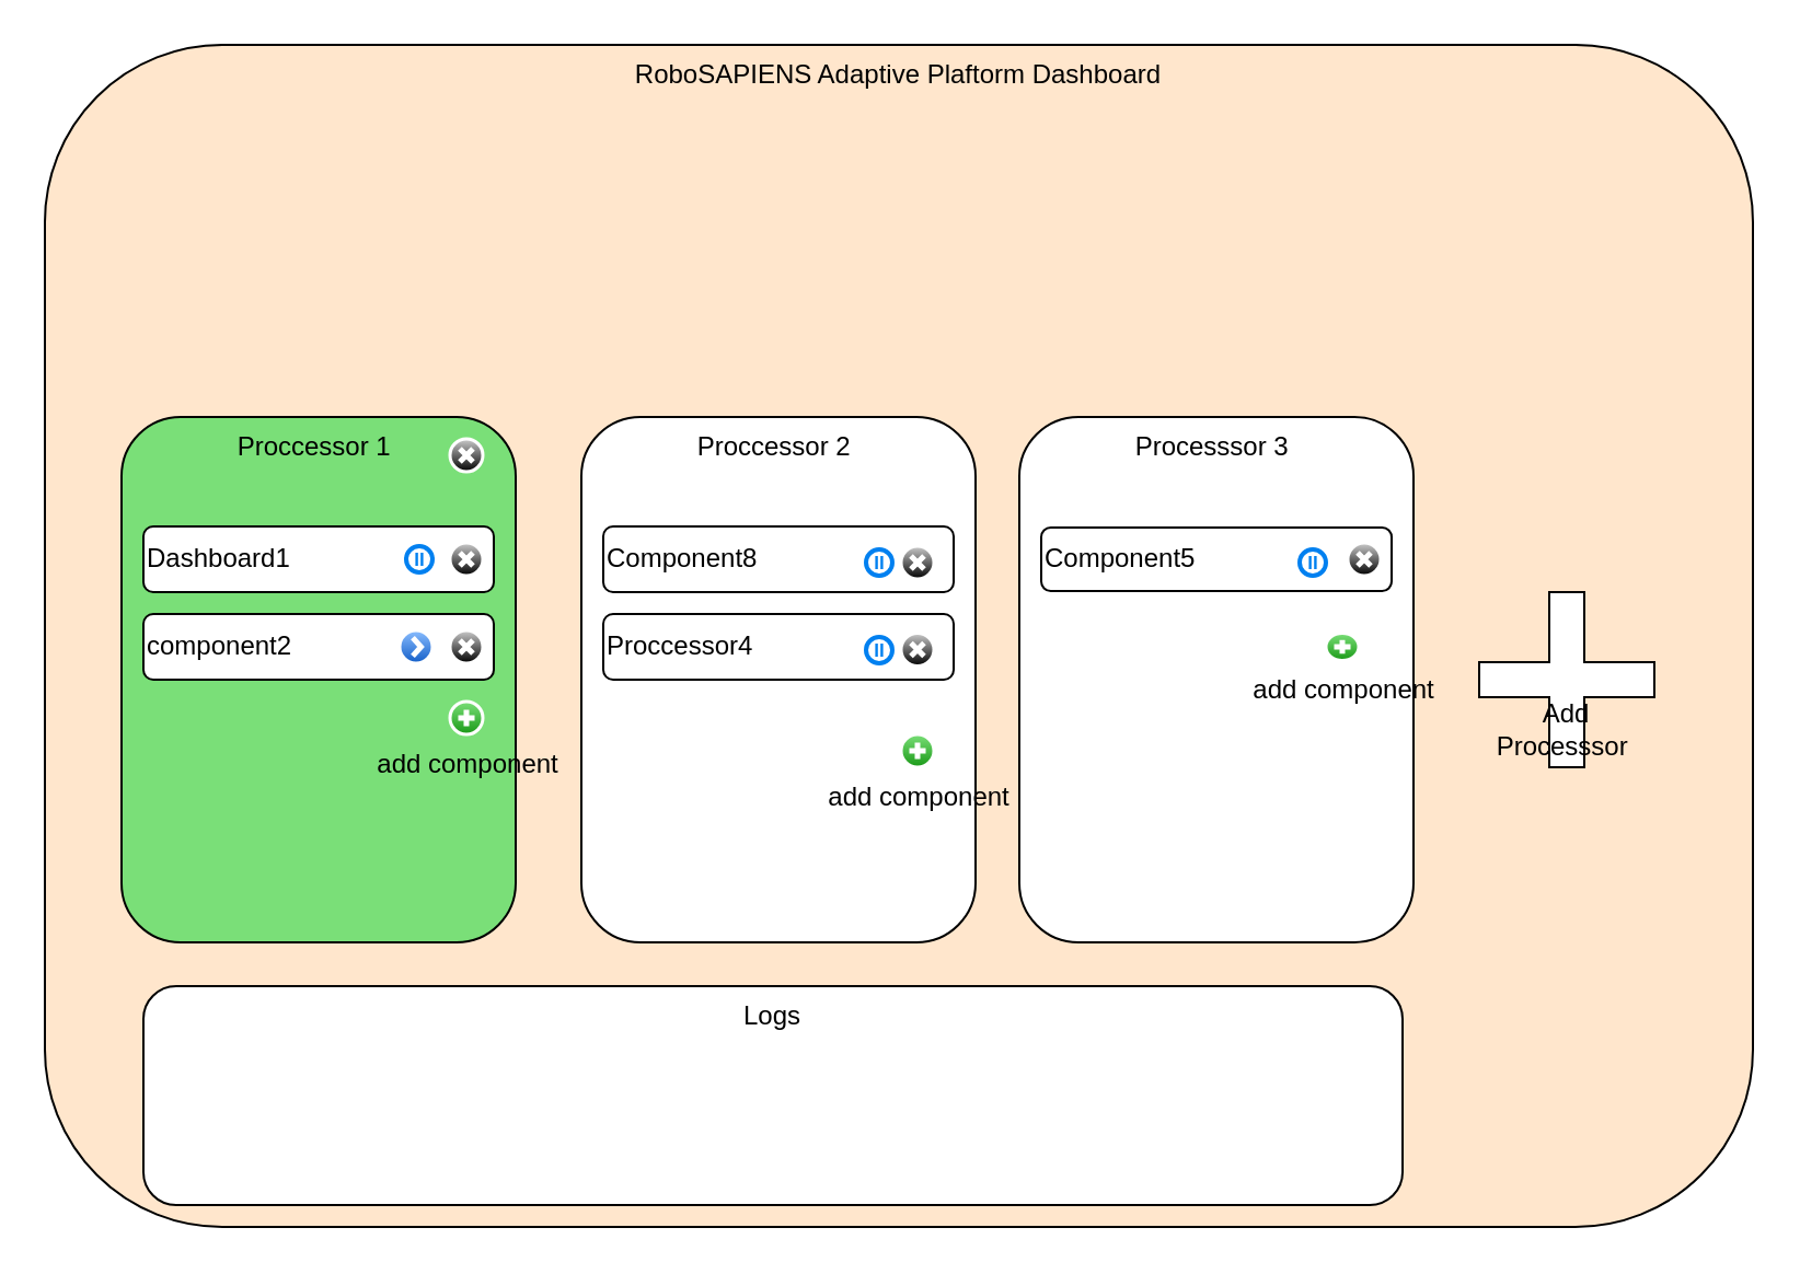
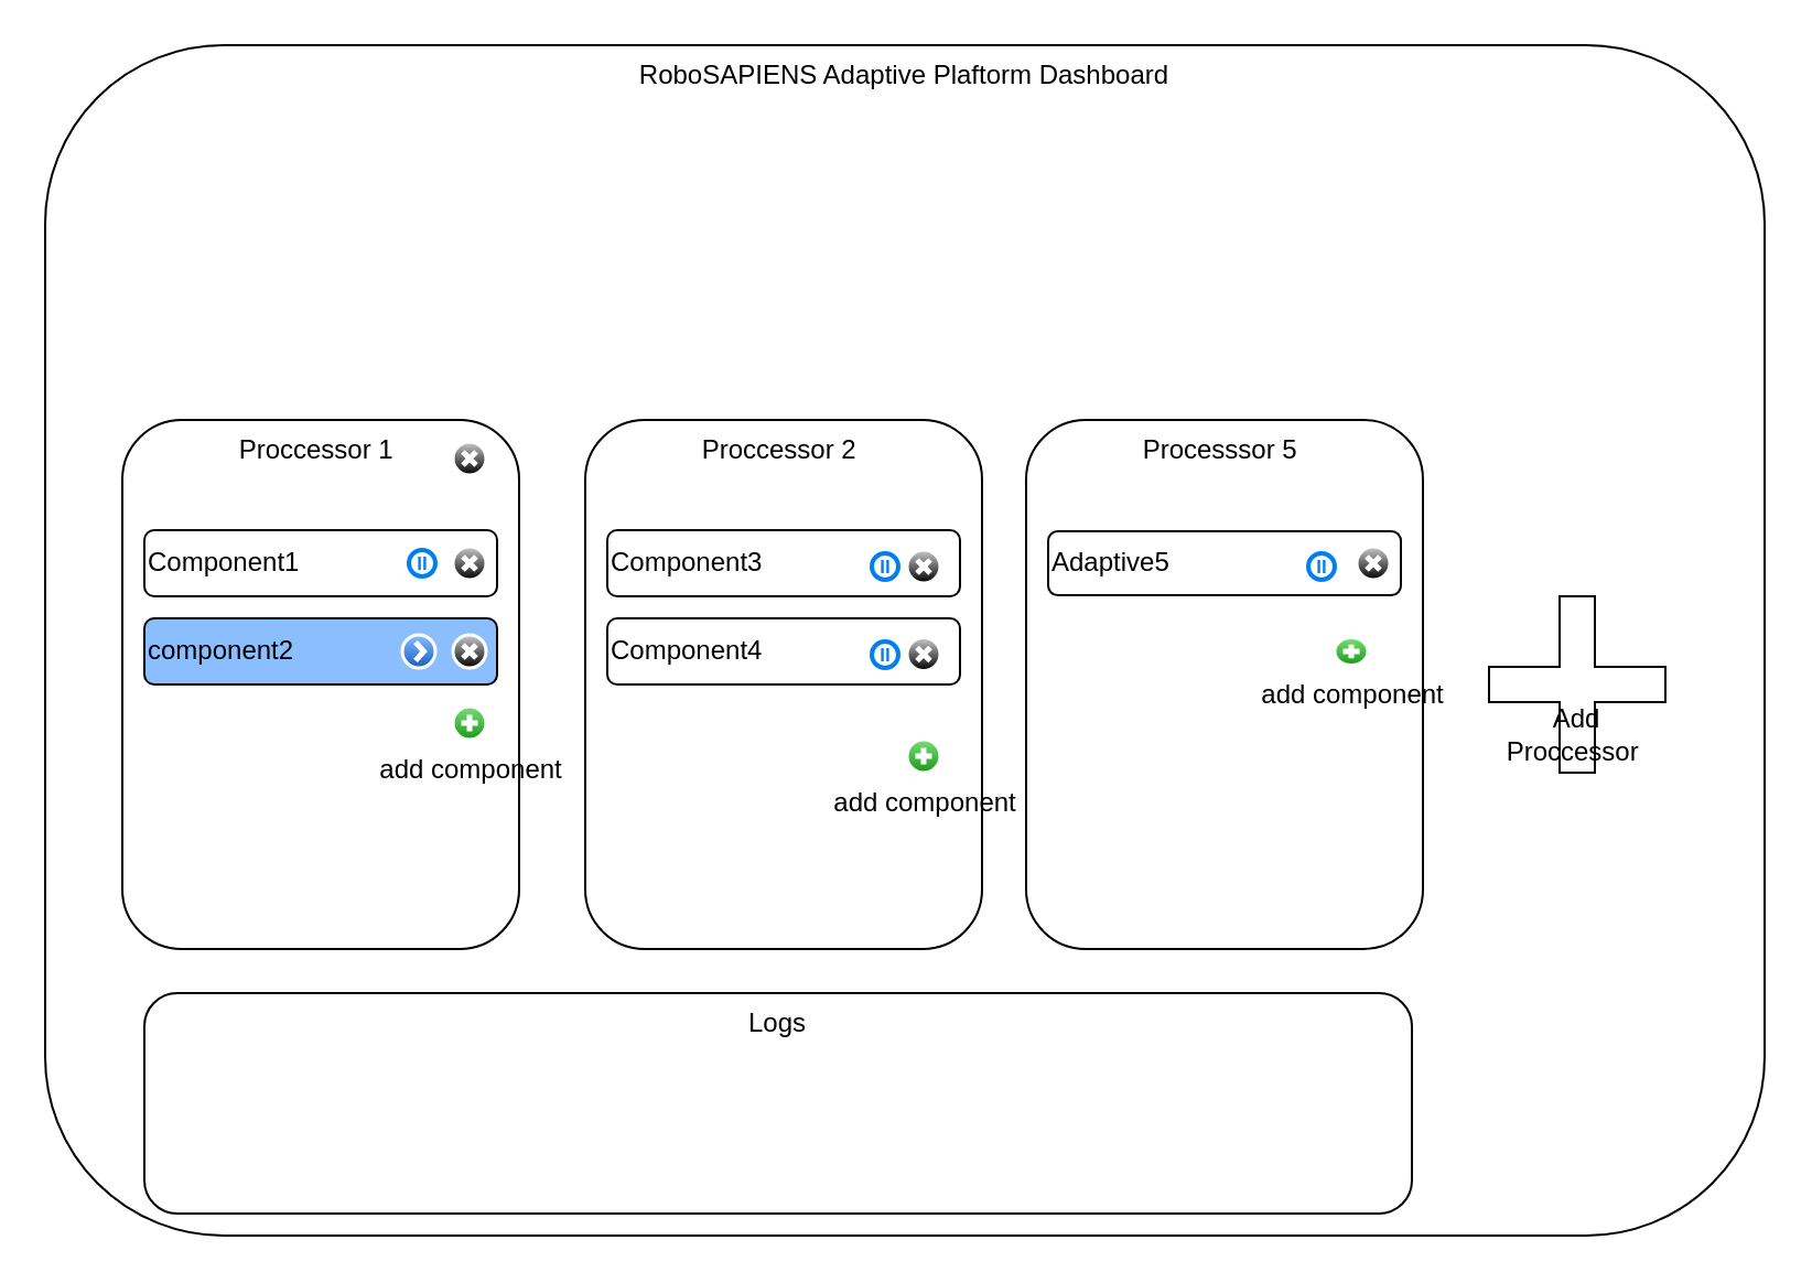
  <mxCell id="0" />
  <mxCell id="1" parent="0" />
- <mxCell id="2" value="RoboSAPIENS Adaptive Plaftorm Dashboard" style="rounded=1;whiteSpace=wrap;html=1;verticalAlign=top;fillColor=#ffe6cc;" vertex="1" parent="1"><mxGeometry x="20" y="20" width="780" height="540" as="geometry" /></mxCell>
- <mxCell id="3" value="Proccessor 1&amp;nbsp;" style="rounded=1;whiteSpace=wrap;html=1;verticalAlign=top;fillColor=#7adf78;" vertex="1" parent="1"><mxGeometry x="55" y="190" width="180" height="240" as="geometry" /></mxCell>
+ <mxCell id="2" value="RoboSAPIENS Adaptive Plaftorm Dashboard" style="rounded=1;whiteSpace=wrap;html=1;verticalAlign=top;" vertex="1" parent="1"><mxGeometry x="20" y="20" width="780" height="540" as="geometry" /></mxCell>
+ <mxCell id="3" value="Proccessor 1&amp;nbsp;" style="rounded=1;whiteSpace=wrap;html=1;verticalAlign=top;" vertex="1" parent="1"><mxGeometry x="55" y="190" width="180" height="240" as="geometry" /></mxCell>
  <mxCell id="4" value="Proccessor 2&amp;nbsp;" style="rounded=1;whiteSpace=wrap;html=1;verticalAlign=top;" vertex="1" parent="1"><mxGeometry x="265" y="190" width="180" height="240" as="geometry" /></mxCell>
- <mxCell id="5" value="Processsor 3&amp;nbsp;" style="rounded=1;whiteSpace=wrap;html=1;verticalAlign=top;" vertex="1" parent="1"><mxGeometry x="465" y="190" width="180" height="240" as="geometry" /></mxCell>
- <mxCell id="6" value="Add Processsor&amp;nbsp;" style="shape=cross;whiteSpace=wrap;html=1;verticalAlign=bottom;" vertex="1" parent="1"><mxGeometry x="675" y="270" width="80" height="80" as="geometry" /></mxCell>
+ <mxCell id="5" value="Processsor 5&amp;nbsp;" style="rounded=1;whiteSpace=wrap;html=1;verticalAlign=top;" vertex="1" parent="1"><mxGeometry x="465" y="190" width="180" height="240" as="geometry" /></mxCell>
+ <mxCell id="6" value="Add Proccessor&amp;nbsp;" style="shape=cross;whiteSpace=wrap;html=1;verticalAlign=bottom;" vertex="1" parent="1"><mxGeometry x="675" y="270" width="80" height="80" as="geometry" /></mxCell>
  <mxCell id="7" value="Logs" style="rounded=1;whiteSpace=wrap;html=1;verticalAlign=top;" vertex="1" parent="1"><mxGeometry x="65" y="450" width="575" height="100" as="geometry" /></mxCell>
- <mxCell id="8" value="Dashboard1&amp;nbsp;" style="rounded=1;whiteSpace=wrap;html=1;align=left;" vertex="1" parent="1"><mxGeometry x="65" y="240" width="160" height="30" as="geometry" /></mxCell>
+ <mxCell id="8" value="Component1&amp;nbsp;" style="rounded=1;whiteSpace=wrap;html=1;align=left;" vertex="1" parent="1"><mxGeometry x="65" y="240" width="160" height="30" as="geometry" /></mxCell>
  <mxCell id="9" value="" style="html=1;verticalLabelPosition=bottom;labelBackgroundColor=#ffffff;verticalAlign=top;shadow=0;dashed=0;strokeWidth=2;shape=mxgraph.ios7.misc.pause;strokeColor=#0080f0;sketch=0;" vertex="1" parent="1"><mxGeometry x="185" y="249" width="12" height="12" as="geometry" /></mxCell>
  <mxCell id="10" value="" style="verticalLabelPosition=bottom;verticalAlign=top;html=1;shadow=0;dashed=0;strokeWidth=1;shape=mxgraph.ios.iDeleteApp;fillColor=#cccccc;fillColor2=#000000;strokeColor=#ffffff;sketch=0;" vertex="1" parent="1"><mxGeometry x="205" y="200" width="15" height="15" as="geometry" /></mxCell>
  <mxCell id="11" value="" style="verticalLabelPosition=bottom;verticalAlign=top;html=1;shadow=0;dashed=0;strokeWidth=1;shape=mxgraph.ios.iDeleteApp;fillColor=#cccccc;fillColor2=#000000;strokeColor=#ffffff;sketch=0;" vertex="1" parent="1"><mxGeometry x="205" y="247.5" width="15" height="15" as="geometry" /></mxCell>
- <mxCell id="12" value="component2&amp;nbsp;" style="rounded=1;whiteSpace=wrap;html=1;align=left;" vertex="1" parent="1"><mxGeometry x="65" y="280" width="160" height="30" as="geometry" /></mxCell>
+ <mxCell id="12" value="component2&amp;nbsp;" style="rounded=1;whiteSpace=wrap;html=1;align=left;fillColor=#8bbeff;" vertex="1" parent="1"><mxGeometry x="65" y="280" width="160" height="30" as="geometry" /></mxCell>
  <mxCell id="13" value="" style="verticalLabelPosition=bottom;verticalAlign=top;html=1;shadow=0;dashed=0;strokeWidth=1;shape=mxgraph.ios.iArrowIcon;fillColor=#8BbEff;fillColor2=#135Ec8;strokeColor=#ffffff;sketch=0;" vertex="1" parent="1"><mxGeometry x="182" y="287.5" width="15" height="15" as="geometry" /></mxCell>
  <mxCell id="14" value="" style="verticalLabelPosition=bottom;verticalAlign=top;html=1;shadow=0;dashed=0;strokeWidth=1;shape=mxgraph.ios.iDeleteApp;fillColor=#cccccc;fillColor2=#000000;strokeColor=#ffffff;sketch=0;" vertex="1" parent="1"><mxGeometry x="205" y="287.5" width="15" height="15" as="geometry" /></mxCell>
- <mxCell id="15" value="Component8&amp;nbsp;" style="rounded=1;whiteSpace=wrap;html=1;align=left;" vertex="1" parent="1"><mxGeometry x="275" y="240" width="160" height="30" as="geometry" /></mxCell>
- <mxCell id="16" value="Proccessor4&amp;nbsp;" style="rounded=1;whiteSpace=wrap;html=1;align=left;" vertex="1" parent="1"><mxGeometry x="275" y="280" width="160" height="30" as="geometry" /></mxCell>
+ <mxCell id="15" value="Component3&amp;nbsp;" style="rounded=1;whiteSpace=wrap;html=1;align=left;" vertex="1" parent="1"><mxGeometry x="275" y="240" width="160" height="30" as="geometry" /></mxCell>
+ <mxCell id="16" value="Component4&amp;nbsp;" style="rounded=1;whiteSpace=wrap;html=1;align=left;" vertex="1" parent="1"><mxGeometry x="275" y="280" width="160" height="30" as="geometry" /></mxCell>
  <mxCell id="17" value="" style="html=1;verticalLabelPosition=bottom;labelBackgroundColor=#ffffff;verticalAlign=top;shadow=0;dashed=0;strokeWidth=2;shape=mxgraph.ios7.misc.pause;strokeColor=#0080f0;sketch=0;" vertex="1" parent="1"><mxGeometry x="395" y="250.5" width="12" height="12" as="geometry" /></mxCell>
  <mxCell id="18" value="add component" style="verticalLabelPosition=bottom;verticalAlign=top;html=1;shadow=0;dashed=0;strokeWidth=1;shape=mxgraph.ios.iAddIcon;fillColor=#7AdF78;fillColor2=#1A9917;strokeColor=#ffffff;sketch=0;" vertex="1" parent="1"><mxGeometry x="205" y="320" width="15" height="15" as="geometry" /></mxCell>
  <mxCell id="19" value="add component" style="verticalLabelPosition=bottom;verticalAlign=top;html=1;shadow=0;dashed=0;strokeWidth=1;shape=mxgraph.ios.iAddIcon;fillColor=#7AdF78;fillColor2=#1A9917;strokeColor=#ffffff;sketch=0;" vertex="1" parent="1"><mxGeometry x="411" y="335" width="15" height="15" as="geometry" /></mxCell>
  <mxCell id="20" value="add component" style="verticalLabelPosition=bottom;verticalAlign=top;html=1;shadow=0;dashed=0;strokeWidth=1;shape=mxgraph.ios.iAddIcon;fillColor=#7AdF78;fillColor2=#1A9917;strokeColor=#ffffff;sketch=0;" vertex="1" parent="1"><mxGeometry x="605" y="288.75" width="15" height="12.5" as="geometry" /></mxCell>
- <mxCell id="21" value="Component5" style="rounded=1;whiteSpace=wrap;html=1;align=left;" vertex="1" parent="1"><mxGeometry x="475" y="240.5" width="160" height="29" as="geometry" /></mxCell>
+ <mxCell id="21" value="Adaptive5" style="rounded=1;whiteSpace=wrap;html=1;align=left;" vertex="1" parent="1"><mxGeometry x="475" y="240.5" width="160" height="29" as="geometry" /></mxCell>
  <mxCell id="22" value="" style="verticalLabelPosition=bottom;verticalAlign=top;html=1;shadow=0;dashed=0;strokeWidth=1;shape=mxgraph.ios.iDeleteApp;fillColor=#cccccc;fillColor2=#000000;strokeColor=#ffffff;sketch=0;" vertex="1" parent="1"><mxGeometry x="411" y="249" width="15" height="15" as="geometry" /></mxCell>
  <mxCell id="23" value="" style="verticalLabelPosition=bottom;verticalAlign=top;html=1;shadow=0;dashed=0;strokeWidth=1;shape=mxgraph.ios.iDeleteApp;fillColor=#cccccc;fillColor2=#000000;strokeColor=#ffffff;sketch=0;" vertex="1" parent="1"><mxGeometry x="411" y="288.75" width="15" height="15" as="geometry" /></mxCell>
  <mxCell id="24" value="" style="verticalLabelPosition=bottom;verticalAlign=top;html=1;shadow=0;dashed=0;strokeWidth=1;shape=mxgraph.ios.iDeleteApp;fillColor=#cccccc;fillColor2=#000000;strokeColor=#ffffff;sketch=0;" vertex="1" parent="1"><mxGeometry x="615" y="247.5" width="15" height="15" as="geometry" /></mxCell>
  <mxCell id="25" value="" style="html=1;verticalLabelPosition=bottom;labelBackgroundColor=#ffffff;verticalAlign=top;shadow=0;dashed=0;strokeWidth=2;shape=mxgraph.ios7.misc.pause;strokeColor=#0080f0;sketch=0;" vertex="1" parent="1"><mxGeometry x="593" y="250.5" width="12" height="12" as="geometry" /></mxCell>
  <mxCell id="26" value="" style="html=1;verticalLabelPosition=bottom;labelBackgroundColor=#ffffff;verticalAlign=top;shadow=0;dashed=0;strokeWidth=2;shape=mxgraph.ios7.misc.pause;strokeColor=#0080f0;sketch=0;" vertex="1" parent="1"><mxGeometry x="395" y="290.5" width="12" height="12" as="geometry" /></mxCell>
